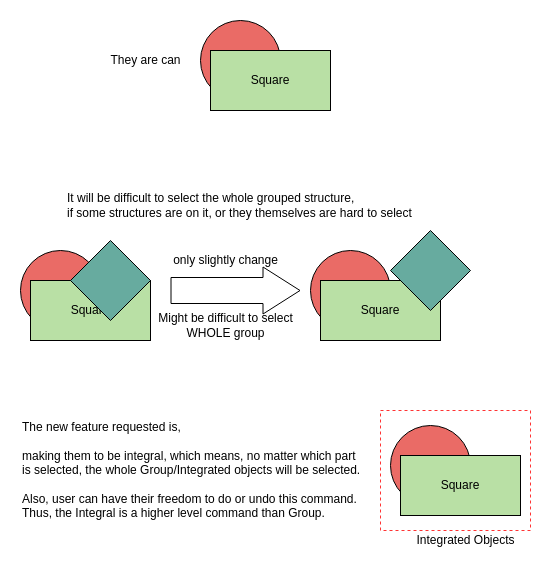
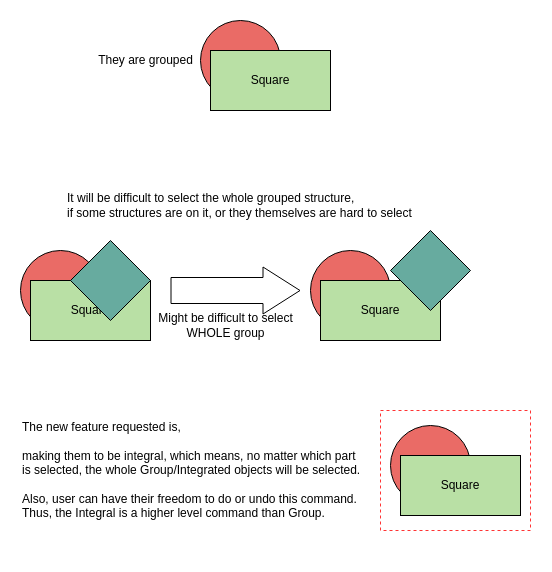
  <mxCell id="0" />
  <mxCell id="1" parent="0" />
  <mxCell id="2" value="" style="group" vertex="1" connectable="0" parent="1"><mxGeometry x="200" y="20" width="130" height="90" as="geometry" /></mxCell>
  <mxCell id="3" value="" style="ellipse;whiteSpace=wrap;html=1;aspect=fixed;fillColor=#EA6B66;" vertex="1" parent="2"><mxGeometry width="80" height="80" as="geometry" /></mxCell>
  <mxCell id="4" value="Square" style="rounded=0;whiteSpace=wrap;html=1;fillColor=#B9E0A5;" vertex="1" parent="2"><mxGeometry x="10" y="30" width="120" height="60" as="geometry" /></mxCell>
- <mxCell id="5" value="They are can" style="text;html=1;align=center;verticalAlign=middle;resizable=0;points=[];autosize=1;" vertex="1" parent="1"><mxGeometry x="90" y="50" width="110" height="20" as="geometry" /></mxCell>
+ <mxCell id="5" value="They are grouped" style="text;html=1;align=center;verticalAlign=middle;resizable=0;points=[];autosize=1;" vertex="1" parent="1"><mxGeometry x="90" y="50" width="110" height="20" as="geometry" /></mxCell>
  <mxCell id="6" value="" style="group" vertex="1" connectable="0" parent="1"><mxGeometry x="20" y="250" width="130" height="90" as="geometry" /></mxCell>
  <mxCell id="7" value="" style="ellipse;whiteSpace=wrap;html=1;aspect=fixed;fillColor=#EA6B66;" vertex="1" parent="6"><mxGeometry width="80" height="80" as="geometry" /></mxCell>
  <mxCell id="8" value="Square" style="rounded=0;whiteSpace=wrap;html=1;fillColor=#B9E0A5;" vertex="1" parent="6"><mxGeometry x="10" y="30" width="120" height="60" as="geometry" /></mxCell>
  <mxCell id="9" value="" style="rhombus;whiteSpace=wrap;html=1;fillColor=#67AB9F;" vertex="1" parent="6"><mxGeometry x="50" y="-10" width="80" height="80" as="geometry" /></mxCell>
  <mxCell id="10" value="It will be difficult to select the whole grouped structure,&lt;br&gt;if some structures are on it, or they themselves are hard to select" style="text;html=1;align=left;verticalAlign=middle;resizable=0;points=[];autosize=1;" vertex="1" parent="1"><mxGeometry x="65" y="190" width="360" height="30" as="geometry" /></mxCell>
  <mxCell id="11" value="" style="shape=flexArrow;endArrow=classic;html=1;width=26;endSize=12;" edge="1" parent="1"><mxGeometry width="50" height="50" relative="1" as="geometry"><mxPoint x="170" y="290" as="sourcePoint" /><mxPoint x="300" y="290" as="targetPoint" /></mxGeometry></mxCell>
  <mxCell id="12" value="" style="group" vertex="1" connectable="0" parent="1"><mxGeometry x="310" y="250" width="130" height="90" as="geometry" /></mxCell>
  <mxCell id="13" value="" style="ellipse;whiteSpace=wrap;html=1;aspect=fixed;fillColor=#EA6B66;" vertex="1" parent="12"><mxGeometry width="80" height="80" as="geometry" /></mxCell>
  <mxCell id="14" value="Square" style="rounded=0;whiteSpace=wrap;html=1;fillColor=#B9E0A5;" vertex="1" parent="12"><mxGeometry x="10" y="30" width="120" height="60" as="geometry" /></mxCell>
  <mxCell id="15" value="" style="rhombus;whiteSpace=wrap;html=1;fillColor=#67AB9F;" vertex="1" parent="12"><mxGeometry x="80" y="-20" width="80" height="80" as="geometry" /></mxCell>
- <mxCell id="16" value="only slightly change" style="text;html=1;align=center;verticalAlign=middle;resizable=0;points=[];autosize=1;" vertex="1" parent="1"><mxGeometry x="165" y="250" width="120" height="20" as="geometry" /></mxCell>
  <mxCell id="17" value="Might be difficult to select&lt;br&gt;WHOLE group" style="text;html=1;align=center;verticalAlign=middle;resizable=0;points=[];autosize=1;" vertex="1" parent="1"><mxGeometry x="150" y="310" width="150" height="30" as="geometry" /></mxCell>
  <mxCell id="18" value="The new feature requested is,&lt;br&gt;&lt;br&gt;making them to be integral, which means, no matter which part&lt;br&gt;is selected, the whole Group/Integrated objects will be selected.&lt;br&gt;&lt;br&gt;Also, user can have their freedom to do or undo this command.&lt;br&gt;Thus, the Integral is a higher level command than Group." style="text;html=1;align=left;verticalAlign=middle;resizable=0;points=[];autosize=1;" vertex="1" parent="1"><mxGeometry x="20" y="420" width="350" height="100" as="geometry" /></mxCell>
  <mxCell id="19" value="" style="group" vertex="1" connectable="0" parent="1"><mxGeometry x="390" y="425" width="140" height="125" as="geometry" /></mxCell>
  <mxCell id="20" value="" style="group" vertex="1" connectable="0" parent="19"><mxGeometry width="140" height="105" as="geometry" /></mxCell>
  <mxCell id="21" value="" style="ellipse;whiteSpace=wrap;html=1;aspect=fixed;fillColor=#EA6B66;" vertex="1" parent="20"><mxGeometry width="80" height="80" as="geometry" /></mxCell>
  <mxCell id="22" value="Square" style="rounded=0;whiteSpace=wrap;html=1;fillColor=#B9E0A5;" vertex="1" parent="20"><mxGeometry x="10" y="30" width="120" height="60" as="geometry" /></mxCell>
  <mxCell id="23" value="" style="rounded=0;whiteSpace=wrap;html=1;align=left;fillColor=none;dashed=1;strokeColor=#FF3333;" vertex="1" parent="20"><mxGeometry x="-10" y="-15" width="150" height="120" as="geometry" /></mxCell>
- <mxCell id="24" value="Integrated Objects" style="text;html=1;align=center;verticalAlign=middle;resizable=0;points=[];autosize=1;" vertex="1" parent="19"><mxGeometry x="20" y="105" width="110" height="20" as="geometry" /></mxCell>
